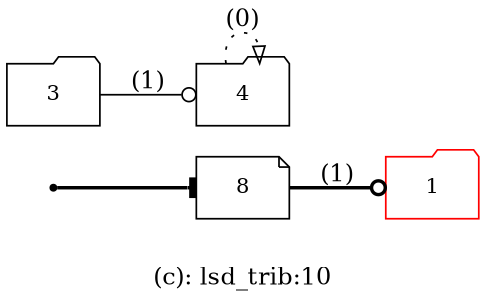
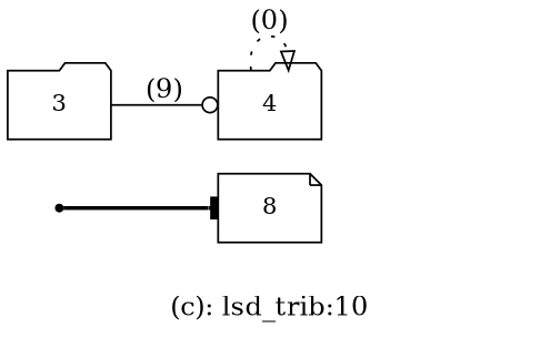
  digraph {
    label="(c): lsd_trib:10"
    rankdir=LR
    node [color=black fontsize=12 shape=folder]
    edge [arrowhead=odot style=bold]
    n1 [label=8 shape=note]
-   n2 [color=red label=1]
    n3 [label=3]
    n4 [label=4]
    n5 [label=4 shape=point]
-   n1 -> n2 [label="(1)"]
-   n3 -> n4 [label="(1)" style=solid]
+   n3 -> n4 [label="(9)" style=solid]
    n4 -> n4 [arrowhead=onormal label="(0)" style=dotted]
    n5 -> n1 [arrowhead=tee]
  }
